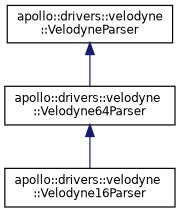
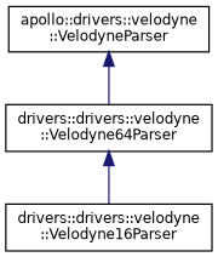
  digraph {
    rankdir=TB
    node [color=black fillcolor=white fontname=Helvetica fontsize=10 shape=record style=filled]
    edge [color=midnightblue dir=back fontname=Helvetica fontsize=10 labelfontname=Helvetica labelfontsize=10 style=solid]
    n1 [height=0.2 label="apollo::drivers::velodyne\l::VelodyneParser" width=0.4]
-   n2 [height=0.2 label="apollo::drivers::velodyne\l::Velodyne64Parser" width=0.4]
-   n3 [height=0.2 label="apollo::drivers::velodyne\l::Velodyne16Parser" width=0.4]
+   n2 [height=0.2 label="drivers::drivers::velodyne\l::Velodyne64Parser" width=0.4]
+   n3 [height=0.2 label="drivers::drivers::velodyne\l::Velodyne16Parser" width=0.4]
    n1 -> n2
    n2 -> n3
  }
